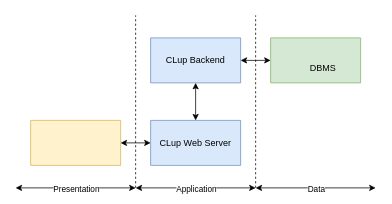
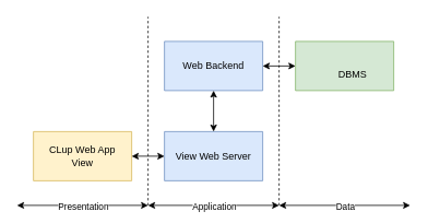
  <mxCell id="0" />
  <mxCell id="1" parent="0" />
  <mxCell id="2" value="" style="verticalLabelPosition=bottom;verticalAlign=top;html=1;shape=mxgraph.basic.patternFillRect;fillStyle=none;step=5;fillStrokeWidth=0.2;fillStrokeColor=#dddddd;strokeColor=#d6b656;shadow=0;fillColor=#fff2cc;" parent="1" vertex="1"><mxGeometry x="40" y="160" width="120" height="60" as="geometry" /></mxCell>
  <mxCell id="3" value="" style="endArrow=classic;startArrow=classic;html=1;" parent="1" edge="1"><mxGeometry width="50" height="50" relative="1" as="geometry"><mxPoint x="20" y="250" as="sourcePoint" /><mxPoint x="180" y="250" as="targetPoint" /></mxGeometry></mxCell>
  <mxCell id="4" value="Presentation" style="edgeLabel;html=1;align=center;verticalAlign=middle;resizable=0;points=[];" parent="3" vertex="1" connectable="0"><mxGeometry x="0.162" y="-1" relative="1" as="geometry"><mxPoint x="-12.86" as="offset" /></mxGeometry></mxCell>
  <mxCell id="5" value="" style="endArrow=classic;startArrow=classic;html=1;" parent="1" edge="1"><mxGeometry width="50" height="50" relative="1" as="geometry"><mxPoint x="180" y="250" as="sourcePoint" /><mxPoint x="340" y="250" as="targetPoint" /></mxGeometry></mxCell>
  <mxCell id="6" value="Application" style="edgeLabel;html=1;align=center;verticalAlign=middle;resizable=0;points=[];" parent="5" vertex="1" connectable="0"><mxGeometry x="0.162" y="-1" relative="1" as="geometry"><mxPoint x="-12.86" as="offset" /></mxGeometry></mxCell>
  <mxCell id="7" value="" style="endArrow=classic;startArrow=classic;html=1;" parent="1" edge="1"><mxGeometry width="50" height="50" relative="1" as="geometry"><mxPoint x="340" y="250" as="sourcePoint" /><mxPoint x="500" y="250" as="targetPoint" /></mxGeometry></mxCell>
  <mxCell id="8" value="Data" style="edgeLabel;html=1;align=center;verticalAlign=middle;resizable=0;points=[];" parent="7" vertex="1" connectable="0"><mxGeometry x="0.162" y="-1" relative="1" as="geometry"><mxPoint x="-12.86" as="offset" /></mxGeometry></mxCell>
  <mxCell id="9" value="" style="verticalLabelPosition=bottom;verticalAlign=top;html=1;shape=mxgraph.basic.patternFillRect;fillStyle=none;step=5;fillStrokeWidth=0.2;fillStrokeColor=#dddddd;fillColor=#d5e8d4;strokeColor=#82b366;" parent="1" vertex="1"><mxGeometry x="360" y="50" width="120" height="60" as="geometry" /></mxCell>
  <mxCell id="10" value="" style="verticalLabelPosition=bottom;verticalAlign=top;html=1;shape=mxgraph.basic.patternFillRect;fillStyle=none;step=5;fillStrokeWidth=0.2;fillStrokeColor=#dddddd;fillColor=#dae8fc;strokeColor=#6c8ebf;" parent="1" vertex="1"><mxGeometry x="200" y="160" width="120" height="60" as="geometry" /></mxCell>
+ <mxCell id="11" value="CLup Web App View" style="text;html=1;strokeColor=none;fillColor=none;align=center;verticalAlign=middle;whiteSpace=wrap;rounded=0;" parent="1" vertex="1"><mxGeometry x="50" y="180" width="100" height="20" as="geometry" /></mxCell>
  <mxCell id="12" value="" style="verticalLabelPosition=bottom;verticalAlign=top;html=1;shape=mxgraph.basic.patternFillRect;fillStyle=none;step=5;fillStrokeWidth=0.2;fillStrokeColor=#dddddd;fillColor=#dae8fc;strokeColor=#6c8ebf;" parent="1" vertex="1"><mxGeometry x="200" y="50" width="120" height="60" as="geometry" /></mxCell>
- <mxCell id="13" value="CLup Web Server" style="text;html=1;strokeColor=none;fillColor=none;align=center;verticalAlign=middle;whiteSpace=wrap;rounded=0;" parent="1" vertex="1"><mxGeometry x="210" y="180" width="100" height="20" as="geometry" /></mxCell>
- <mxCell id="14" value="CLup Backend" style="text;html=1;strokeColor=none;fillColor=none;align=center;verticalAlign=middle;whiteSpace=wrap;rounded=0;" parent="1" vertex="1"><mxGeometry x="210" y="70" width="100" height="20" as="geometry" /></mxCell>
+ <mxCell id="13" value="View Web Server" style="text;html=1;strokeColor=none;fillColor=none;align=center;verticalAlign=middle;whiteSpace=wrap;rounded=0;" parent="1" vertex="1"><mxGeometry x="210" y="180" width="100" height="20" as="geometry" /></mxCell>
+ <mxCell id="14" value="Web Backend" style="text;html=1;strokeColor=none;fillColor=none;align=center;verticalAlign=middle;whiteSpace=wrap;rounded=0;" parent="1" vertex="1"><mxGeometry x="210" y="70" width="100" height="20" as="geometry" /></mxCell>
  <mxCell id="15" value="DBMS" style="text;html=1;strokeColor=none;fillColor=none;align=center;verticalAlign=middle;whiteSpace=wrap;rounded=0;" parent="1" vertex="1"><mxGeometry x="410" y="80" width="40" height="20" as="geometry" /></mxCell>
  <mxCell id="16" value="" style="endArrow=none;dashed=1;html=1;" parent="1" edge="1"><mxGeometry width="50" height="50" relative="1" as="geometry"><mxPoint x="180" y="250" as="sourcePoint" /><mxPoint x="180" y="20" as="targetPoint" /></mxGeometry></mxCell>
  <mxCell id="17" value="" style="endArrow=none;dashed=1;html=1;" parent="1" edge="1"><mxGeometry width="50" height="50" relative="1" as="geometry"><mxPoint x="340" y="250" as="sourcePoint" /><mxPoint x="340" y="20" as="targetPoint" /></mxGeometry></mxCell>
  <mxCell id="18" value="" style="endArrow=classic;startArrow=classic;html=1;entryX=0;entryY=0.5;entryDx=0;entryDy=0;entryPerimeter=0;exitX=1;exitY=0.5;exitDx=0;exitDy=0;exitPerimeter=0;" parent="1" source="2" target="10" edge="1"><mxGeometry width="50" height="50" relative="1" as="geometry"><mxPoint x="70" y="140" as="sourcePoint" /><mxPoint x="120" y="90" as="targetPoint" /></mxGeometry></mxCell>
  <mxCell id="19" value="" style="endArrow=classic;startArrow=classic;html=1;exitX=0.5;exitY=0;exitDx=0;exitDy=0;exitPerimeter=0;entryX=0.5;entryY=1;entryDx=0;entryDy=0;entryPerimeter=0;" parent="1" source="10" target="12" edge="1"><mxGeometry width="50" height="50" relative="1" as="geometry"><mxPoint x="90" y="130" as="sourcePoint" /><mxPoint x="140" y="80" as="targetPoint" /></mxGeometry></mxCell>
  <mxCell id="20" value="" style="endArrow=classic;startArrow=classic;html=1;entryX=0;entryY=0.5;entryDx=0;entryDy=0;entryPerimeter=0;exitX=1;exitY=0.5;exitDx=0;exitDy=0;exitPerimeter=0;" parent="1" source="12" target="9" edge="1"><mxGeometry width="50" height="50" relative="1" as="geometry"><mxPoint x="390" y="190" as="sourcePoint" /><mxPoint x="440" y="140" as="targetPoint" /></mxGeometry></mxCell>
